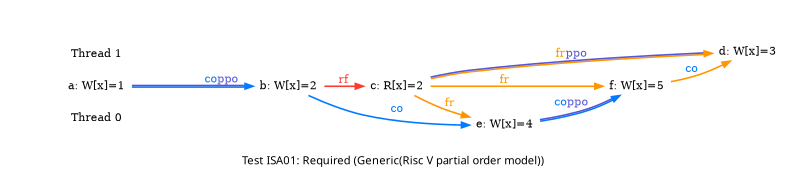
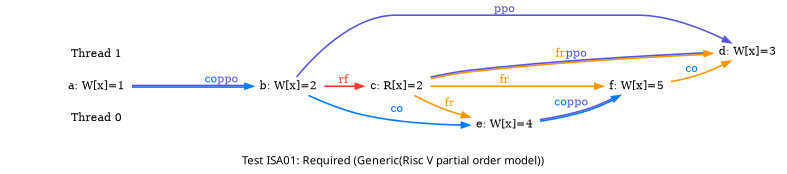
  digraph {
    fontname="SF Pro Display"
    fontsize=14
    label="Test ISA01: Required (Generic(Risc V partial order model))"
    rankdir=LR
    splines=spline
    node [fixedsize=false fontsize=14 shape=none]
    edge [arrowsize=1.000000 color="#FF9500" fontsize=14 penwidth=2.000000]
    n1 [fixedsize=true height=0.281250 label="Thread 0" width=3.250000]
    n2 [height=0.194444 label="a: W[x]=1" width=1.166667]
    n3 [height=0.194444 label="b: W[x]=2" width=1.166667]
    n4 [height=0.194444 label="c: R[x]=2" width=1.166667]
    n5 [height=0.194444 label="d: W[x]=3" width=1.166667]
    n6 [height=0.194444 label="e: W[x]=4" width=1.166667]
    n7 [height=0.194444 label="f: W[x]=5" width=1.166667]
    n8 [fixedsize=true height=0.281250 label="Thread 1" width=3.250000]
    n2 -> n3 [color="#007AFF:#5856D6" label=<<font color="#007AFF">co</font><font color="#5856D6">ppo</font>>]
    n3 -> n4 [color="#FF3B30" label=<<font color="#FF3B30">rf</font>>]
+   n3 -> n5 [color="#5856D6" label=<<font color="#5856D6">ppo</font>>]
    n3 -> n6 [color="#007AFF" label=<<font color="#007AFF">co</font>>]
    n4 -> n5 [color="#FF9500:#5856D6" label=<<font color="#FF9500">fr</font><font color="#5856D6">ppo</font>>]
    n4 -> n6 [label=<<font color="#FF9500">fr</font>>]
    n4 -> n7 [label=<<font color="#FF9500">fr</font>>]
    n6 -> n7 [color="#007AFF:#5856D6" label=<<font color="#007AFF">co</font><font color="#5856D6">ppo</font>>]
    n7 -> n5 [label=<<font color="#007AFF">co</font>>]
  }
